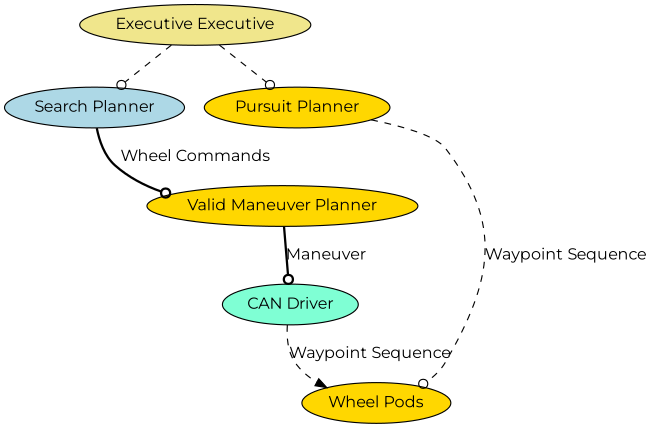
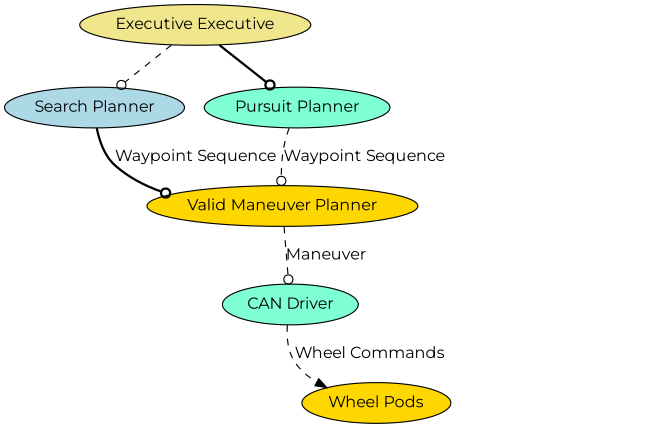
  digraph {
    fontname=Montserrat
    node [fillcolor=aquamarine fontname=Montserrat style=filled]
    edge [arrowhead=odot fontname=Montserrat style=dashed]
    n1 [fillcolor=khaki label="Executive Executive"]
    n2 [fillcolor=lightblue label="Search Planner"]
-   n3 [fillcolor=gold label="Pursuit Planner"]
+   n3 [label="Pursuit Planner"]
    n4 [fillcolor=gold label="Valid Maneuver Planner"]
    n5 [label="CAN Driver"]
    n6 [fillcolor=gold label="Wheel Pods"]
    n1 -> n2
-   n1 -> n3
-   n2 -> n4 [label="Wheel Commands" style=bold]
-   n3 -> n6 [label="Waypoint Sequence"]
-   n4 -> n5 [label=Maneuver style=bold]
-   n5 -> n6 [arrowhead=normal label="Waypoint Sequence"]
+   n1 -> n3 [style=bold]
+   n2 -> n4 [label="Waypoint Sequence" style=bold]
+   n3 -> n4 [label="Waypoint Sequence"]
+   n4 -> n5 [label=Maneuver]
+   n5 -> n6 [arrowhead=normal label="Wheel Commands"]
  }
